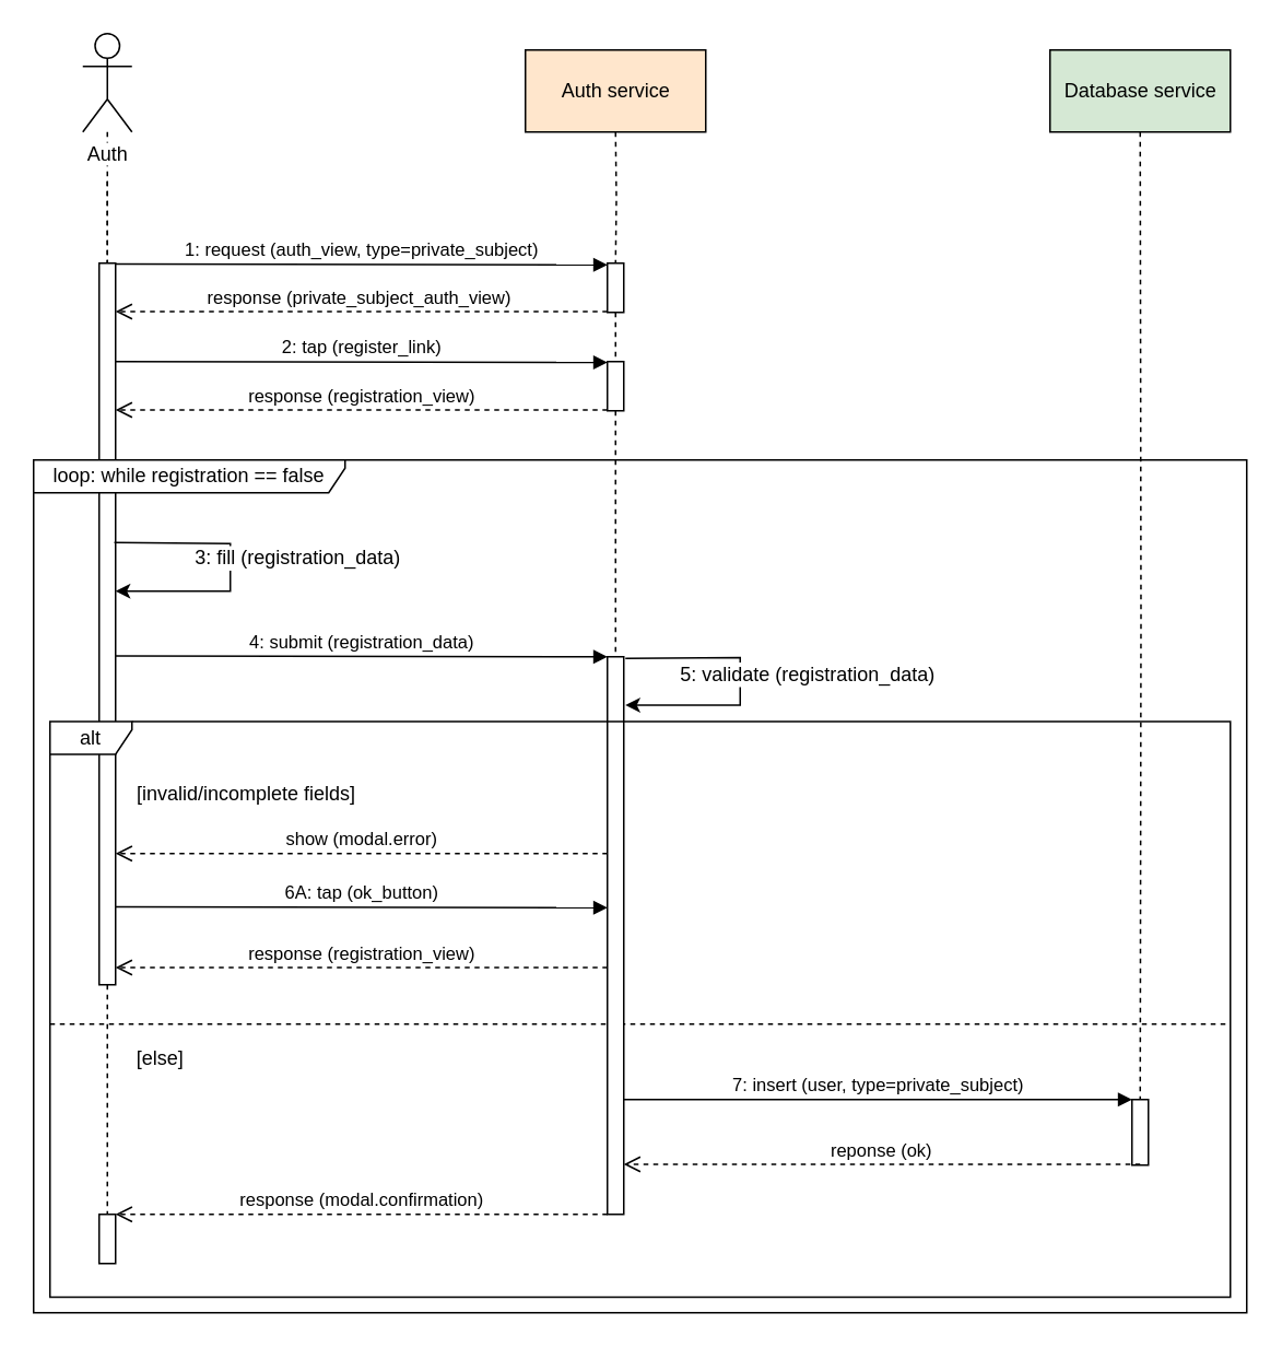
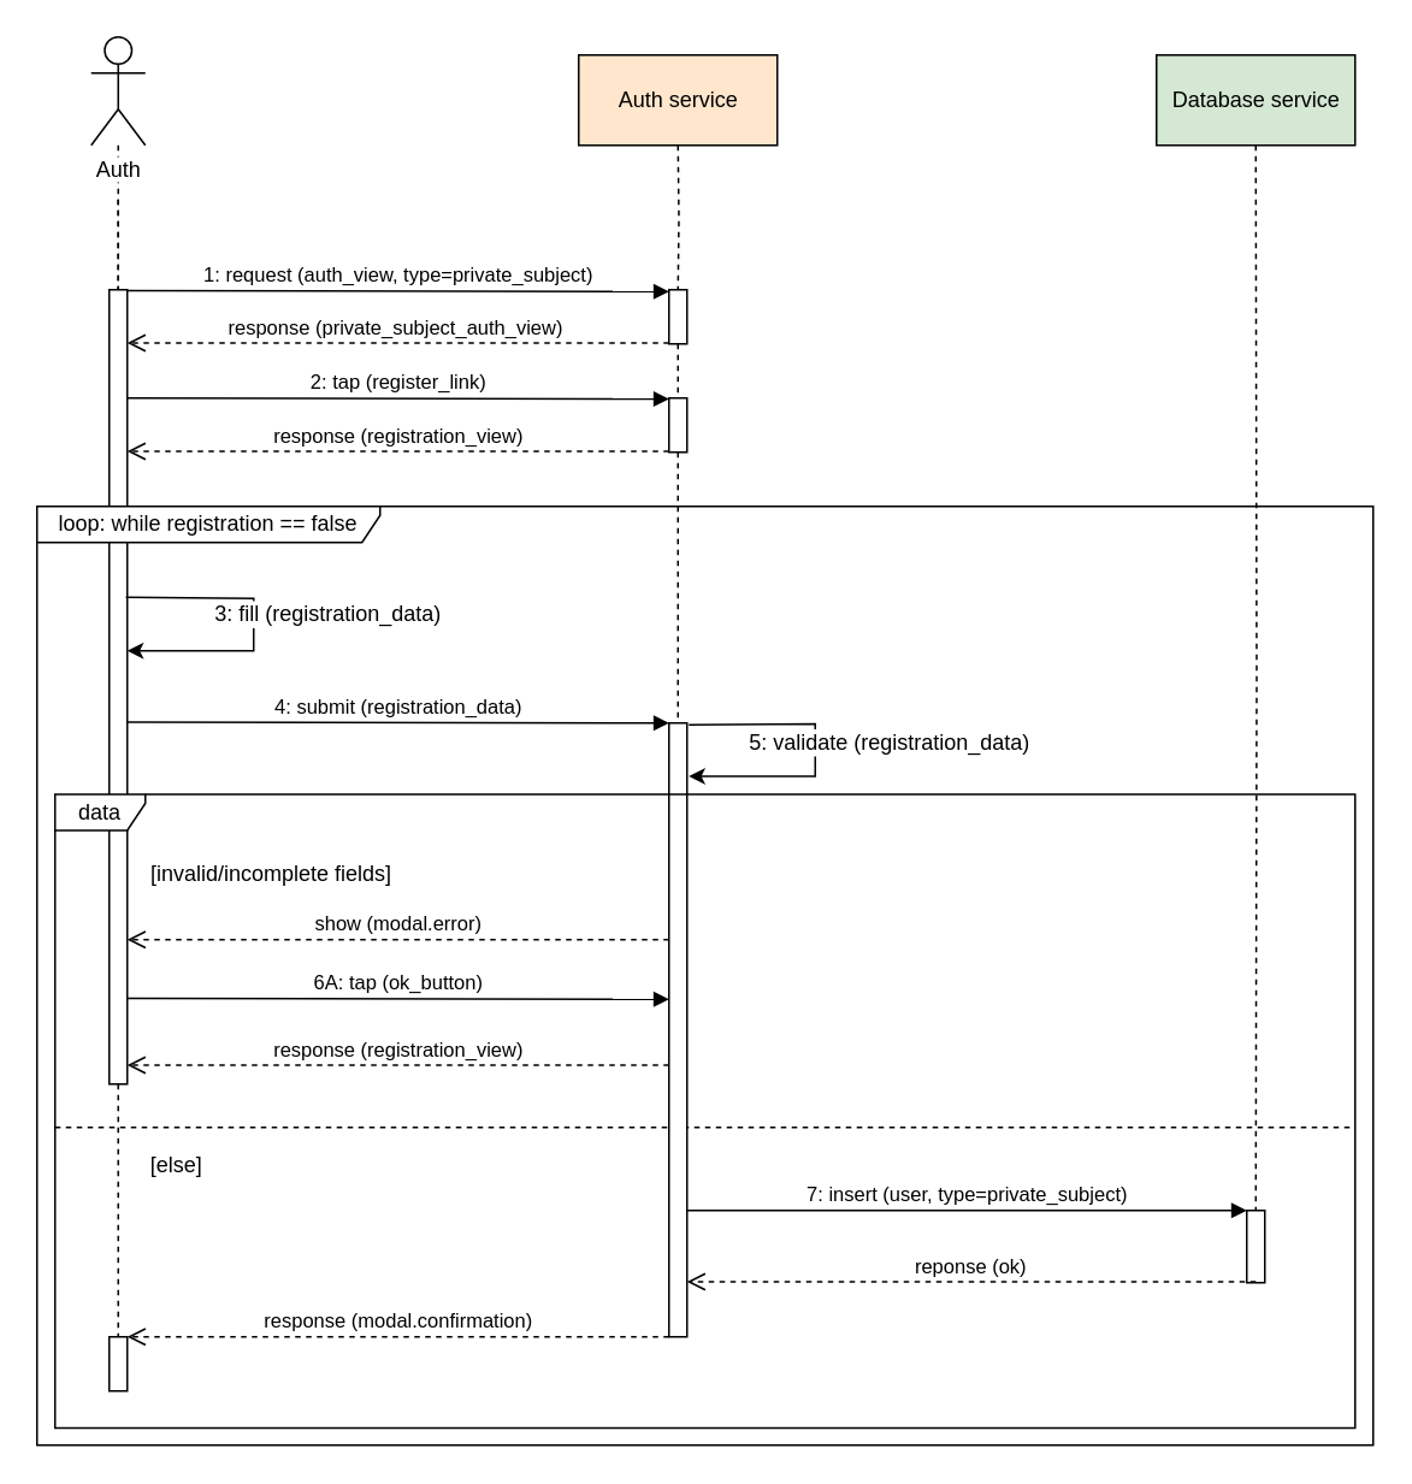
  <mxCell id="0" />
  <mxCell id="1" parent="0" />
  <mxCell id="2" value="" style="html=1;points=[];perimeter=orthogonalPerimeter;" parent="1" vertex="1"><mxGeometry x="60" y="160" width="10" height="440" as="geometry" /></mxCell>
  <mxCell id="3" value="loop: while registration == false" style="shape=umlFrame;whiteSpace=wrap;html=1;width=190;height=20;" parent="1" vertex="1"><mxGeometry x="20" y="280" width="740" height="520" as="geometry" /></mxCell>
  <mxCell id="4" value="" style="line;strokeWidth=1;fillColor=none;align=left;verticalAlign=middle;spacingTop=-1;spacingLeft=3;spacingRight=3;rotatable=0;labelPosition=right;points=[];portConstraint=eastwest;dashed=1;" parent="1" vertex="1"><mxGeometry x="30" y="620" width="720" height="8" as="geometry" /></mxCell>
  <mxCell id="5" value="Auth service" style="html=1;fillColor=#ffe6cc;" parent="1" vertex="1"><mxGeometry x="320" y="30" width="110" height="50" as="geometry" /></mxCell>
  <mxCell id="6" value="Database service" style="html=1;fillColor=#d5e8d4;" parent="1" vertex="1"><mxGeometry x="640" y="30" width="110" height="50" as="geometry" /></mxCell>
  <mxCell id="7" value="" style="edgeStyle=orthogonalEdgeStyle;rounded=0;orthogonalLoop=1;jettySize=auto;html=1;endFill=0;anchorPointDirection=1;dashed=1;endArrow=none;" parent="1" source="9" edge="1"><mxGeometry relative="1" as="geometry"><mxPoint x="65" y="160" as="targetPoint" /></mxGeometry></mxCell>
  <mxCell id="8" value="" style="edgeStyle=none;rounded=0;orthogonalLoop=1;jettySize=auto;html=1;endArrow=none;endFill=0;dashed=1;" parent="1" target="2" edge="1"><mxGeometry relative="1" as="geometry"><mxPoint x="65" y="110" as="sourcePoint" /></mxGeometry></mxCell>
  <mxCell id="9" value="Auth&lt;br&gt;" style="shape=umlActor;verticalLabelPosition=bottom;labelBackgroundColor=#ffffff;verticalAlign=top;html=1;" parent="1" vertex="1"><mxGeometry x="50" y="20" width="30" height="60" as="geometry" /></mxCell>
  <mxCell id="10" value="" style="edgeStyle=none;rounded=0;orthogonalLoop=1;jettySize=auto;html=1;endArrow=classic;endFill=1;exitX=0.92;exitY=0.387;exitDx=0;exitDy=0;exitPerimeter=0;" parent="1" source="2" target="2" edge="1"><mxGeometry relative="1" as="geometry"><mxPoint x="72" y="355" as="sourcePoint" /><mxPoint x="-60" y="380" as="targetPoint" /><Array as="points"><mxPoint x="140" y="331" /><mxPoint x="140" y="360" /></Array></mxGeometry></mxCell>
  <mxCell id="11" value="3: fill (registration_data)" style="text;html=1;resizable=0;points=[];align=center;verticalAlign=middle;labelBackgroundColor=#ffffff;" parent="10" vertex="1" connectable="0"><mxGeometry x="-0.401" y="-2" relative="1" as="geometry"><mxPoint x="60" y="7" as="offset" /></mxGeometry></mxCell>
  <mxCell id="12" value="" style="html=1;points=[];perimeter=orthogonalPerimeter;" parent="1" vertex="1"><mxGeometry x="60" y="740" width="10" height="30" as="geometry" /></mxCell>
  <mxCell id="13" value="" style="edgeStyle=orthogonalEdgeStyle;rounded=0;orthogonalLoop=1;jettySize=auto;html=1;endFill=0;anchorPointDirection=1;dashed=1;endArrow=none;" parent="1" target="15" edge="1"><mxGeometry relative="1" as="geometry"><mxPoint x="375" y="80" as="sourcePoint" /><mxPoint x="375" y="144" as="targetPoint" /></mxGeometry></mxCell>
  <mxCell id="14" value="" style="edgeStyle=orthogonalEdgeStyle;rounded=0;orthogonalLoop=1;jettySize=auto;html=1;dashed=1;endArrow=none;endFill=0;" parent="1" source="15" target="34" edge="1"><mxGeometry relative="1" as="geometry"><mxPoint x="375" y="270" as="targetPoint" /></mxGeometry></mxCell>
  <mxCell id="15" value="" style="html=1;points=[];perimeter=orthogonalPerimeter;" parent="1" vertex="1"><mxGeometry x="370" y="160" width="10" height="30" as="geometry" /></mxCell>
  <mxCell id="16" value="" style="edgeStyle=orthogonalEdgeStyle;rounded=0;orthogonalLoop=1;jettySize=auto;html=1;endFill=0;anchorPointDirection=1;dashed=1;endArrow=none;entryX=0.5;entryY=0;entryDx=0;entryDy=0;entryPerimeter=0;" parent="1" target="17" edge="1"><mxGeometry relative="1" as="geometry"><mxPoint x="695" y="80" as="sourcePoint" /><mxPoint x="695" y="160" as="targetPoint" /></mxGeometry></mxCell>
  <mxCell id="17" value="" style="html=1;points=[];perimeter=orthogonalPerimeter;" parent="1" vertex="1"><mxGeometry x="690" y="670" width="10" height="40" as="geometry" /></mxCell>
  <mxCell id="18" value="" style="html=1;points=[];perimeter=orthogonalPerimeter;" parent="1" vertex="1"><mxGeometry x="370" y="220" width="10" height="30" as="geometry" /></mxCell>
  <mxCell id="19" value="1: request (auth_view, type=private_subject)" style="html=1;verticalAlign=bottom;endArrow=block;" parent="1" edge="1"><mxGeometry width="80" relative="1" as="geometry"><mxPoint x="70" y="160.5" as="sourcePoint" /><mxPoint x="370" y="161" as="targetPoint" /></mxGeometry></mxCell>
  <mxCell id="20" value="response (private_subject_auth_view)&amp;nbsp;" style="html=1;verticalAlign=bottom;endArrow=open;dashed=1;endSize=8;" parent="1" target="2" edge="1"><mxGeometry relative="1" as="geometry"><mxPoint x="370" y="189.5" as="sourcePoint" /><mxPoint x="90" y="189" as="targetPoint" /></mxGeometry></mxCell>
  <mxCell id="21" value="2: tap (register_link)" style="html=1;verticalAlign=bottom;endArrow=block;" parent="1" edge="1"><mxGeometry width="80" relative="1" as="geometry"><mxPoint x="70" y="220" as="sourcePoint" /><mxPoint x="370" y="220.5" as="targetPoint" /></mxGeometry></mxCell>
  <mxCell id="22" value="response (registration_view)" style="html=1;verticalAlign=bottom;endArrow=open;dashed=1;endSize=8;" parent="1" edge="1"><mxGeometry relative="1" as="geometry"><mxPoint x="370" y="249.5" as="sourcePoint" /><mxPoint x="70" y="249.5" as="targetPoint" /></mxGeometry></mxCell>
  <mxCell id="23" value="4: submit (registration_data)" style="html=1;verticalAlign=bottom;endArrow=block;" parent="1" edge="1"><mxGeometry width="80" relative="1" as="geometry"><mxPoint x="70" y="399.5" as="sourcePoint" /><mxPoint x="370" y="400" as="targetPoint" /></mxGeometry></mxCell>
  <mxCell id="24" value="" style="edgeStyle=none;rounded=0;orthogonalLoop=1;jettySize=auto;html=1;endArrow=classic;endFill=1;" parent="1" edge="1"><mxGeometry relative="1" as="geometry"><mxPoint x="381" y="401" as="sourcePoint" /><mxPoint x="381" y="429.5" as="targetPoint" /><Array as="points"><mxPoint x="451" y="400.5" /><mxPoint x="451" y="429.5" /></Array></mxGeometry></mxCell>
  <mxCell id="25" value="5: validate (registration_data)" style="text;html=1;resizable=0;points=[];align=center;verticalAlign=middle;labelBackgroundColor=#ffffff;" parent="24" vertex="1" connectable="0"><mxGeometry x="-0.401" y="-2" relative="1" as="geometry"><mxPoint x="59" y="7.5" as="offset" /></mxGeometry></mxCell>
  <mxCell id="26" value="[invalid/incomplete fields]" style="text;html=1;strokeColor=none;fillColor=none;align=center;verticalAlign=middle;whiteSpace=wrap;rounded=0;" parent="1" vertex="1"><mxGeometry x="70" y="474" width="160" height="20" as="geometry" /></mxCell>
  <mxCell id="27" value="[else]" style="text;html=1;strokeColor=none;fillColor=none;align=center;verticalAlign=middle;whiteSpace=wrap;rounded=0;" parent="1" vertex="1"><mxGeometry x="80" y="635" width="35" height="20" as="geometry" /></mxCell>
  <mxCell id="28" value="show (modal.error)" style="html=1;verticalAlign=bottom;endArrow=open;dashed=1;endSize=8;" parent="1" edge="1"><mxGeometry relative="1" as="geometry"><mxPoint x="370" y="520" as="sourcePoint" /><mxPoint x="70" y="520" as="targetPoint" /></mxGeometry></mxCell>
  <mxCell id="29" value="6A: tap (ok_button)" style="html=1;verticalAlign=bottom;endArrow=block;" parent="1" edge="1"><mxGeometry width="80" relative="1" as="geometry"><mxPoint x="70" y="552.5" as="sourcePoint" /><mxPoint x="370" y="553" as="targetPoint" /></mxGeometry></mxCell>
  <mxCell id="30" value="response (registration_view)" style="html=1;verticalAlign=bottom;endArrow=open;dashed=1;endSize=8;" parent="1" edge="1"><mxGeometry relative="1" as="geometry"><mxPoint x="370" y="589.5" as="sourcePoint" /><mxPoint x="70" y="589.5" as="targetPoint" /></mxGeometry></mxCell>
  <mxCell id="31" value="7: insert (user, type=private_subject)" style="html=1;verticalAlign=bottom;endArrow=block;entryX=0;entryY=0;entryDx=0;entryDy=0;entryPerimeter=0;" parent="1" source="34" target="17" edge="1"><mxGeometry width="80" relative="1" as="geometry"><mxPoint x="380" y="630" as="sourcePoint" /><mxPoint x="460" y="630" as="targetPoint" /></mxGeometry></mxCell>
  <mxCell id="32" value="reponse (ok)" style="html=1;verticalAlign=bottom;endArrow=open;dashed=1;endSize=8;" parent="1" target="34" edge="1"><mxGeometry relative="1" as="geometry"><mxPoint x="695" y="709.5" as="sourcePoint" /><mxPoint x="395" y="709.5" as="targetPoint" /></mxGeometry></mxCell>
  <mxCell id="33" value="response (modal.confirmation)" style="html=1;verticalAlign=bottom;endArrow=open;dashed=1;endSize=8;" parent="1" edge="1"><mxGeometry relative="1" as="geometry"><mxPoint x="370" y="740" as="sourcePoint" /><mxPoint x="70" y="740" as="targetPoint" /></mxGeometry></mxCell>
  <mxCell id="34" value="" style="html=1;points=[];perimeter=orthogonalPerimeter;" parent="1" vertex="1"><mxGeometry x="370" y="400" width="10" height="340" as="geometry" /></mxCell>
  <mxCell id="35" value="" style="html=1;verticalAlign=bottom;endArrow=none;dashed=1;endFill=0;" parent="1" target="12" edge="1"><mxGeometry width="80" relative="1" as="geometry"><mxPoint x="65" y="600" as="sourcePoint" /><mxPoint x="145" y="820" as="targetPoint" /></mxGeometry></mxCell>
- <mxCell id="36" value="alt" style="shape=umlFrame;whiteSpace=wrap;html=1;width=50;height=20;" parent="1" vertex="1"><mxGeometry x="30" y="439.5" width="720" height="351" as="geometry" /></mxCell>
+ <mxCell id="36" value="data" style="shape=umlFrame;whiteSpace=wrap;html=1;width=50;height=20;" parent="1" vertex="1"><mxGeometry x="30" y="439.5" width="720" height="351" as="geometry" /></mxCell>
